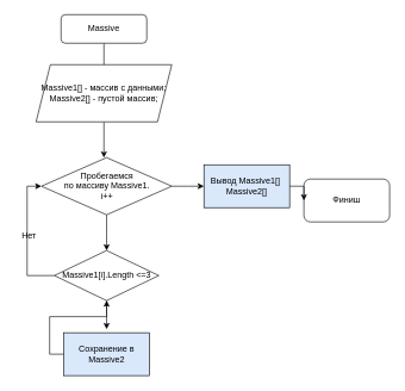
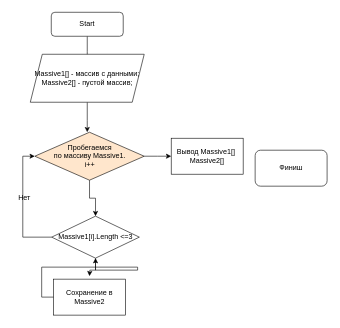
  <mxCell id="0" />
  <mxCell id="1" parent="0" />
  <mxCell id="2" value="" style="rounded=0;html=1;jettySize=auto;orthogonalLoop=1;fontSize=11;endArrow=block;endFill=0;endSize=8;strokeWidth=1;shadow=0;labelBackgroundColor=none;edgeStyle=orthogonalEdgeStyle;" parent="1" source="3" edge="1"><mxGeometry relative="1" as="geometry"><mxPoint x="145" y="110" as="targetPoint" /></mxGeometry></mxCell>
- <mxCell id="3" value="Massive" style="rounded=1;whiteSpace=wrap;html=1;fontSize=12;glass=0;strokeWidth=1;shadow=0;" parent="1" vertex="1"><mxGeometry x="85" y="20" width="120" height="40" as="geometry" /></mxCell>
+ <mxCell id="3" value="Start" style="rounded=1;whiteSpace=wrap;html=1;fontSize=12;glass=0;strokeWidth=1;shadow=0;" parent="1" vertex="1"><mxGeometry x="85" y="20" width="120" height="40" as="geometry" /></mxCell>
  <mxCell id="4" style="edgeStyle=orthogonalEdgeStyle;rounded=0;orthogonalLoop=1;jettySize=auto;html=1;" parent="1" source="5" edge="1"><mxGeometry relative="1" as="geometry"><mxPoint x="145" y="220" as="targetPoint" /><Array as="points"><mxPoint x="145" y="200" /><mxPoint x="145" y="200" /></Array></mxGeometry></mxCell>
  <mxCell id="5" value="Massive1[] - массив с данными;&lt;br&gt;Massive2[] - пустой массив;" style="shape=parallelogram;perimeter=parallelogramPerimeter;whiteSpace=wrap;html=1;fixedSize=1;" parent="1" vertex="1"><mxGeometry x="50" y="90" width="190" height="80" as="geometry" /></mxCell>
  <mxCell id="6" style="edgeStyle=orthogonalEdgeStyle;rounded=0;orthogonalLoop=1;jettySize=auto;html=1;entryX=0.5;entryY=0;entryDx=0;entryDy=0;" parent="1" source="8" target="11" edge="1"><mxGeometry relative="1" as="geometry" /></mxCell>
  <mxCell id="7" style="edgeStyle=orthogonalEdgeStyle;rounded=0;orthogonalLoop=1;jettySize=auto;html=1;exitX=1;exitY=0.5;exitDx=0;exitDy=0;" parent="1" source="8" edge="1"><mxGeometry relative="1" as="geometry"><mxPoint x="285" y="260" as="targetPoint" /></mxGeometry></mxCell>
- <mxCell id="8" value="Пробегаемся &lt;br&gt;по массиву Massive1.&lt;br&gt;i++" style="rhombus;whiteSpace=wrap;html=1;" parent="1" vertex="1"><mxGeometry x="57.5" y="220" width="182.5" height="80" as="geometry" /></mxCell>
+ <mxCell id="8" value="Пробегаемся &lt;br&gt;по массиву Massive1.&lt;br&gt;i++" style="rhombus;whiteSpace=wrap;html=1;fillColor=#ffe6cc;" parent="1" vertex="1"><mxGeometry x="57.5" y="220" width="182.5" height="80" as="geometry" /></mxCell>
  <mxCell id="9" style="edgeStyle=orthogonalEdgeStyle;rounded=0;orthogonalLoop=1;jettySize=auto;html=1;exitX=0;exitY=0.5;exitDx=0;exitDy=0;entryX=0;entryY=0.5;entryDx=0;entryDy=0;" parent="1" source="11" target="8" edge="1"><mxGeometry relative="1" as="geometry" /></mxCell>
  <mxCell id="10" style="edgeStyle=orthogonalEdgeStyle;rounded=0;orthogonalLoop=1;jettySize=auto;html=1;" parent="1" source="11" edge="1"><mxGeometry relative="1" as="geometry"><mxPoint x="148.755" y="460" as="targetPoint" /></mxGeometry></mxCell>
- <mxCell id="11" value="Massive1[i].Length &amp;lt;=3" style="rhombus;whiteSpace=wrap;html=1;" parent="1" vertex="1"><mxGeometry x="75.63" y="350" width="146.25" height="70" as="geometry" /></mxCell>
+ <mxCell id="11" value="Massive1[i].Length &amp;lt;=3" style="rhombus;whiteSpace=wrap;html=1;" parent="1" vertex="1"><mxGeometry x="85.63" y="360" width="146.25" height="70" as="geometry" /></mxCell>
  <mxCell id="12" value="Нет" style="text;html=1;align=center;verticalAlign=middle;resizable=0;points=[];autosize=1;strokeColor=none;fillColor=none;" parent="1" vertex="1"><mxGeometry x="20" y="315" width="40" height="30" as="geometry" /></mxCell>
  <mxCell id="13" style="edgeStyle=orthogonalEdgeStyle;rounded=0;orthogonalLoop=1;jettySize=auto;html=1;exitX=0;exitY=0.5;exitDx=0;exitDy=0;" parent="1" source="14" target="11" edge="1"><mxGeometry relative="1" as="geometry" /></mxCell>
- <mxCell id="14" value="Сохранение в Massive2" style="rounded=0;whiteSpace=wrap;html=1;fillColor=#dae8fc;" parent="1" vertex="1"><mxGeometry x="89" y="465" width="120" height="60" as="geometry" /></mxCell>
+ <mxCell id="14" value="Сохранение в Massive2" style="rounded=0;whiteSpace=wrap;html=1;" parent="1" vertex="1"><mxGeometry x="89" y="465" width="120" height="60" as="geometry" /></mxCell>
  <mxCell id="15" value="Финиш" style="rounded=1;whiteSpace=wrap;html=1;" parent="1" vertex="1"><mxGeometry x="425" y="250" width="120" height="60" as="geometry" /></mxCell>
- <mxCell id="16" style="edgeStyle=orthogonalEdgeStyle;rounded=0;orthogonalLoop=1;jettySize=auto;html=1;exitX=1;exitY=0.5;exitDx=0;exitDy=0;entryX=0;entryY=0.5;entryDx=0;entryDy=0;" parent="1" source="17" target="15" edge="1"><mxGeometry relative="1" as="geometry" /></mxCell>
- <mxCell id="17" value="Вывод Massive1[]&amp;nbsp;&lt;br&gt;Massive2[]" style="rounded=0;whiteSpace=wrap;html=1;fillColor=#dae8fc;" parent="1" vertex="1"><mxGeometry x="285" y="230" width="120" height="60" as="geometry" /></mxCell>
+ <mxCell id="17" value="Вывод Massive1[]&amp;nbsp;&lt;br&gt;Massive2[]" style="rounded=0;whiteSpace=wrap;html=1;" parent="1" vertex="1"><mxGeometry x="285" y="230" width="120" height="60" as="geometry" /></mxCell>
